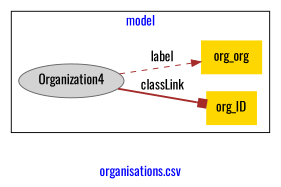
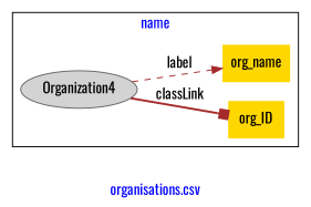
  digraph {
    fontcolor=blue
    fontname=Oswald
    label="organisations.csv"
    rankdir=LR
    remincross=true
    node [fillcolor=gold fontname=Oswald style=filled shape=plaintext]
    edge [color=brown fontcolor=black fontname=Oswald]
    n1 [color=gray40 fillcolor=lightgray label=Organization4 shape=""]
    n2 [color=darkgreen label=org_ID]
-   n3 [color=teal label=org_org]
+   n3 [color=teal label=org_name]
    subgraph cluster_1 {
-     label=model
+     label=name
      n1
      n2
      n3
    }
    n1 -> n2 [arrowhead=box label=classLink style=bold]
    n1 -> n3 [arrowhead=normal label=label style=dashed]
  }
